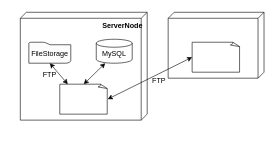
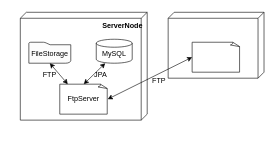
  <mxCell id="0" />
  <mxCell id="1" parent="0" />
  <mxCell id="2" value="" style="group;" parent="1" vertex="1" connectable="0"><mxGeometry x="20" y="20" width="225" height="200" as="geometry" /></mxCell>
  <mxCell id="3" value="" style="verticalAlign=top;align=left;spacingTop=8;spacingLeft=2;spacingRight=12;shape=cube;size=10;direction=south;fontStyle=4;html=1;whiteSpace=wrap;" parent="2" vertex="1"><mxGeometry x="13.24" width="211.76" height="180" as="geometry" /></mxCell>
  <mxCell id="4" value="&lt;b&gt;&lt;font style=&quot;font-size: 12px;&quot;&gt;ServerNode&lt;/font&gt;&lt;/b&gt;" style="text;html=1;align=center;verticalAlign=middle;whiteSpace=wrap;rounded=0;" vertex="1" parent="2"><mxGeometry x="154.12" y="9.091" width="60" height="27.273" as="geometry" /></mxCell>
  <mxCell id="5" value="" style="shadow=0;html=1;strokeColor=default;fillColor=#fcfcfc;labelPosition=center;verticalLabelPosition=bottom;verticalAlign=top;align=center;outlineConnect=0;shape=mxgraph.veeam.2d.folder;flipH=1;" vertex="1" parent="2"><mxGeometry x="27.5" y="50" width="70" height="35" as="geometry" /></mxCell>
  <mxCell id="6" value="FileStorage" style="text;html=1;align=center;verticalAlign=middle;whiteSpace=wrap;rounded=0;" vertex="1" parent="2"><mxGeometry x="30" y="55" width="65" height="30" as="geometry" /></mxCell>
  <mxCell id="7" value="" style="strokeWidth=1;html=1;shape=mxgraph.flowchart.database;whiteSpace=wrap;" vertex="1" parent="2"><mxGeometry x="140" y="45" width="60" height="40" as="geometry" /></mxCell>
  <mxCell id="8" value="MySQL" style="text;html=1;align=center;verticalAlign=middle;whiteSpace=wrap;rounded=0;" vertex="1" parent="2"><mxGeometry x="140" y="55" width="60" height="30" as="geometry" /></mxCell>
  <mxCell id="9" value="" style="whiteSpace=wrap;html=1;shape=mxgraph.basic.document" vertex="1" parent="2"><mxGeometry x="79.12" y="120" width="80" height="50" as="geometry" /></mxCell>
  <mxCell id="10" value="" style="endArrow=classic;startArrow=classic;html=1;rounded=0;entryX=0.5;entryY=1;entryDx=0;entryDy=0;exitX=0.167;exitY=-0.001;exitDx=0;exitDy=0;exitPerimeter=0;" edge="1" parent="2" source="9" target="6"><mxGeometry width="50" height="50" relative="1" as="geometry"><mxPoint x="-80" y="160" as="sourcePoint" /><mxPoint x="-30" y="110" as="targetPoint" /></mxGeometry></mxCell>
  <mxCell id="11" value="" style="endArrow=classic;startArrow=classic;html=1;rounded=0;entryX=0.25;entryY=1;entryDx=0;entryDy=0;exitX=0.5;exitY=0;exitDx=0;exitDy=0;exitPerimeter=0;" edge="1" parent="2" source="9" target="8"><mxGeometry width="50" height="50" relative="1" as="geometry"><mxPoint x="100" y="140" as="sourcePoint" /><mxPoint x="150" y="90" as="targetPoint" /></mxGeometry></mxCell>
  <mxCell id="12" value="FTP" style="text;html=1;align=center;verticalAlign=middle;whiteSpace=wrap;rounded=0;" vertex="1" parent="2"><mxGeometry x="35" y="90" width="55" height="30" as="geometry" /></mxCell>
+ <mxCell id="13" value="JPA" style="text;html=1;align=center;verticalAlign=middle;whiteSpace=wrap;rounded=0;" vertex="1" parent="2"><mxGeometry x="120" y="90" width="55" height="30" as="geometry" /></mxCell>
+ <mxCell id="14" value="FtpServer" style="text;html=1;align=center;verticalAlign=middle;whiteSpace=wrap;rounded=0;" vertex="1" parent="2"><mxGeometry x="89.12" y="130" width="60" height="30" as="geometry" /></mxCell>
  <mxCell id="15" value="" style="group" parent="1" vertex="1" connectable="0"><mxGeometry x="270" y="20" width="170" height="110" as="geometry" /></mxCell>
  <mxCell id="16" value="" style="verticalAlign=top;align=left;spacingTop=8;spacingLeft=2;spacingRight=12;shape=cube;size=10;direction=south;fontStyle=4;html=1;whiteSpace=wrap;" parent="15" vertex="1"><mxGeometry x="10" width="160" height="110" as="geometry" /></mxCell>
  <mxCell id="17" value="" style="whiteSpace=wrap;html=1;shape=mxgraph.basic.document" vertex="1" parent="15"><mxGeometry x="50" y="50" width="80" height="50" as="geometry" /></mxCell>
  <mxCell id="18" value="" style="endArrow=classic;startArrow=classic;html=1;rounded=0;entryX=0;entryY=0.5;entryDx=0;entryDy=0;entryPerimeter=0;exitX=1;exitY=0.5;exitDx=0;exitDy=0;exitPerimeter=0;" edge="1" parent="1" source="9" target="17"><mxGeometry width="50" height="50" relative="1" as="geometry"><mxPoint x="280" y="220" as="sourcePoint" /><mxPoint x="330" y="170" as="targetPoint" /></mxGeometry></mxCell>
  <mxCell id="19" value="FTP" style="text;html=1;align=center;verticalAlign=middle;whiteSpace=wrap;rounded=0;" vertex="1" parent="1"><mxGeometry x="240" y="120" width="50" height="30" as="geometry" /></mxCell>
